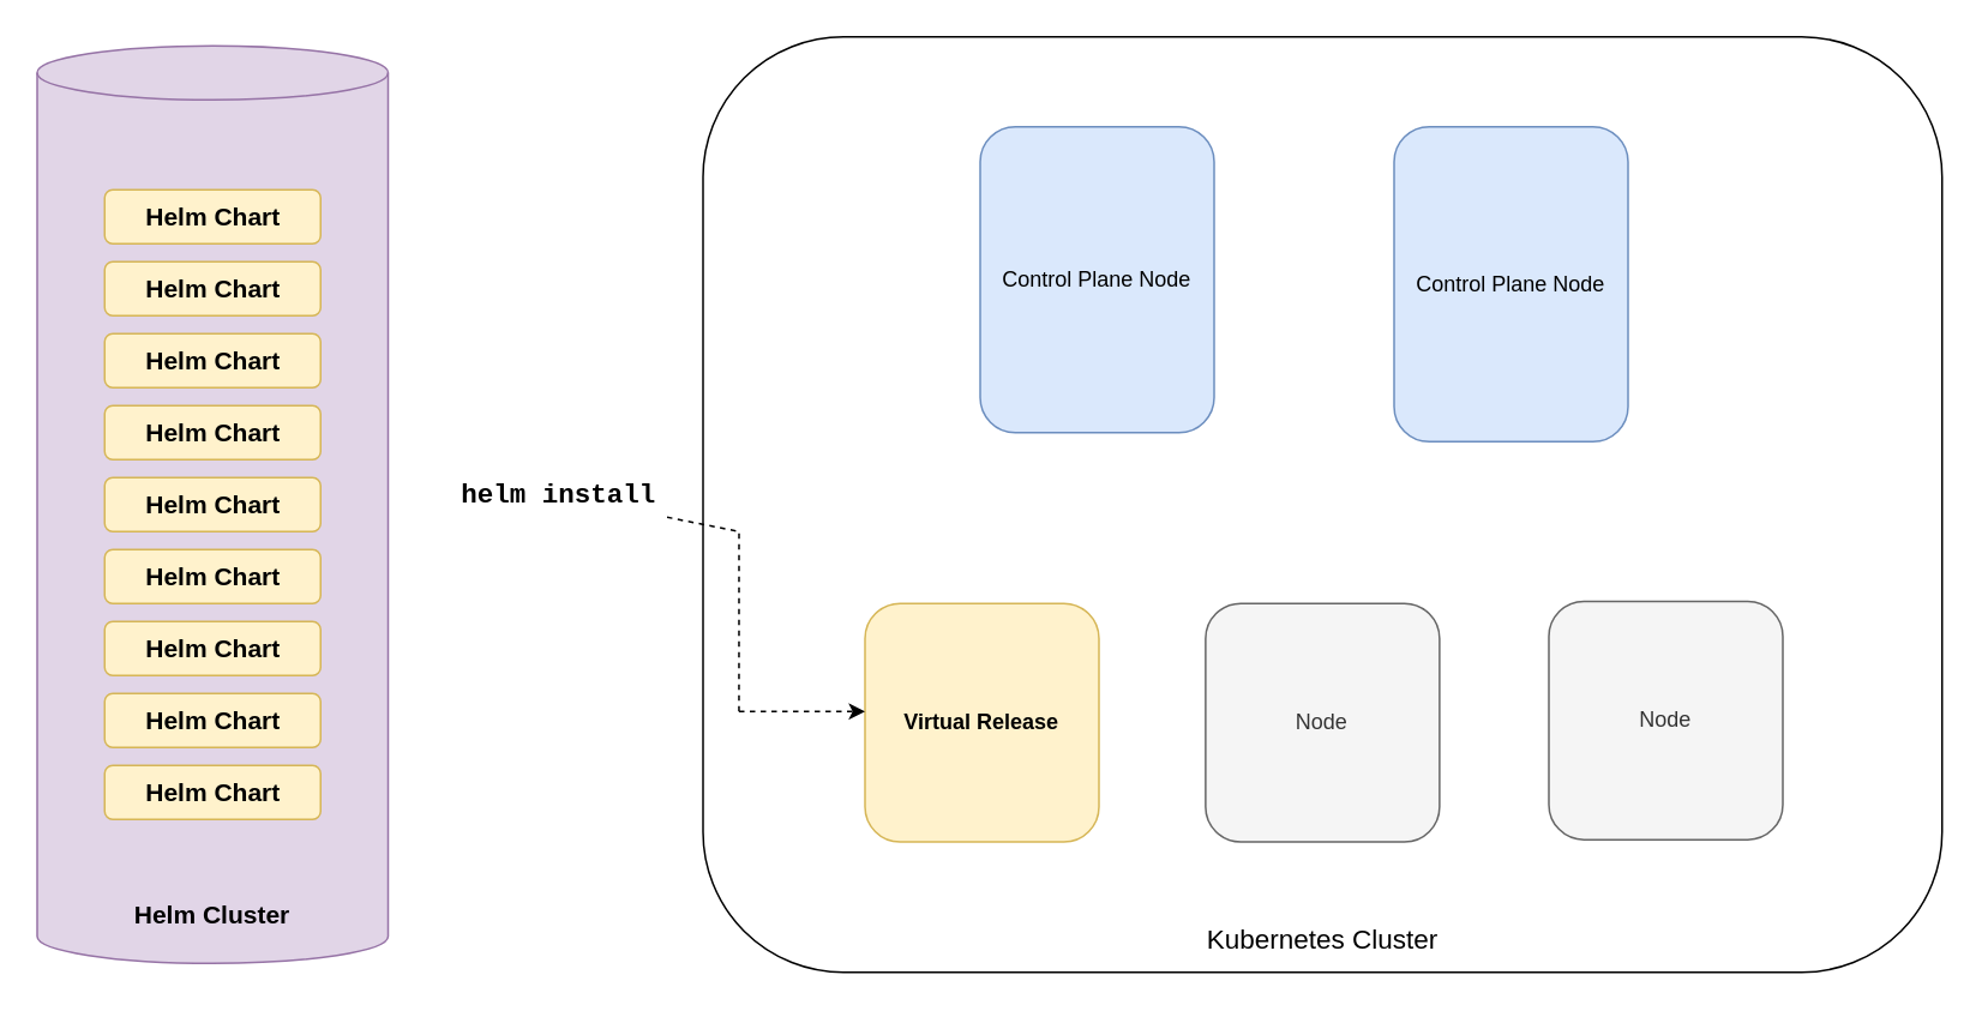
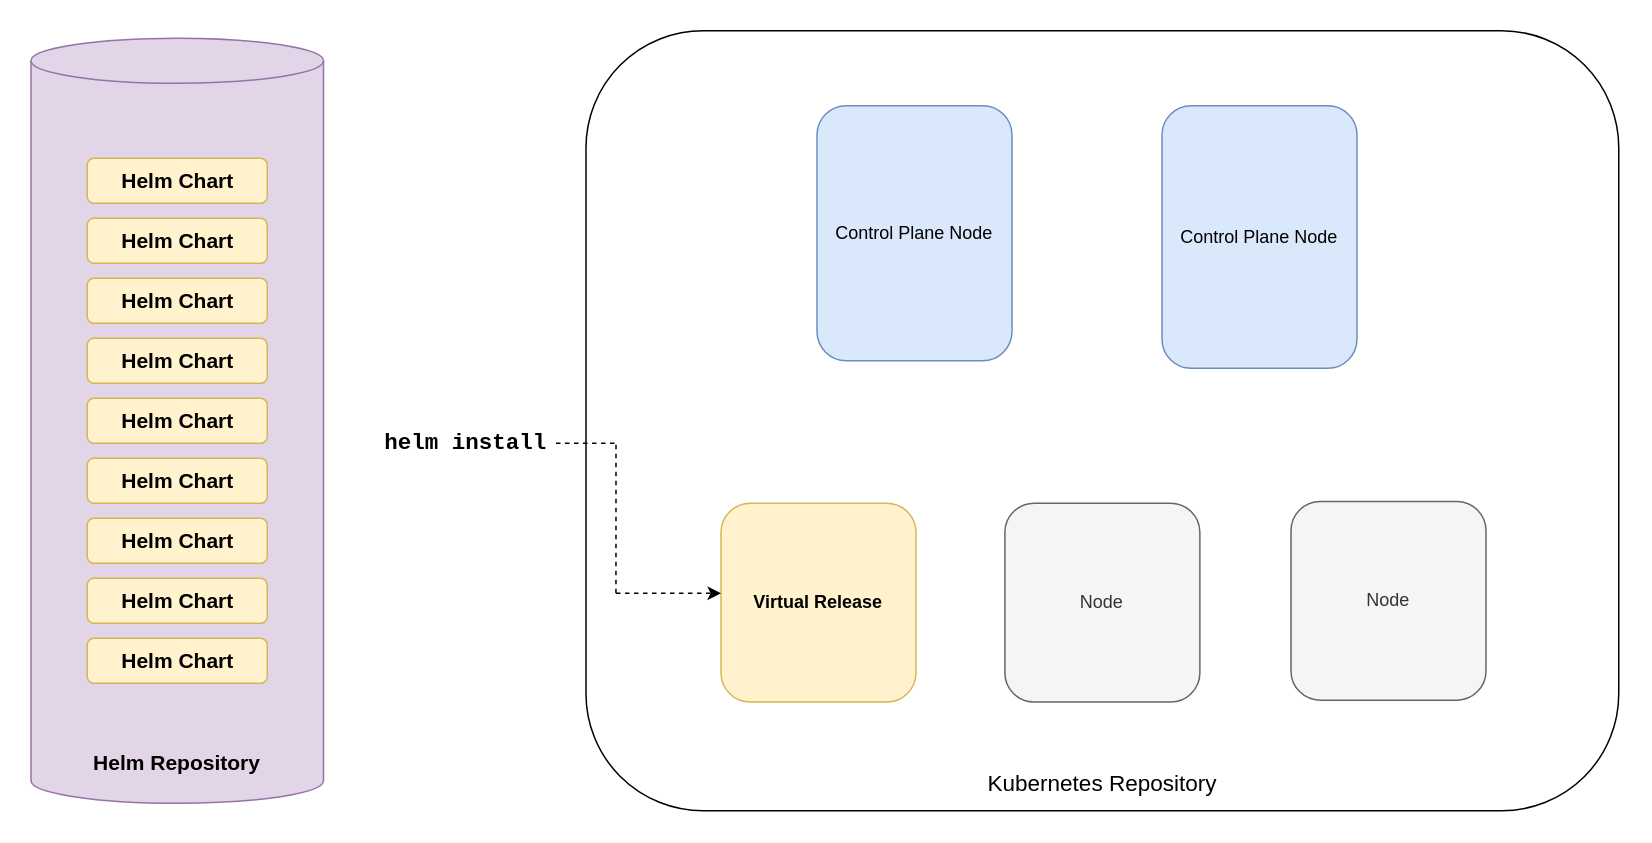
  <mxCell id="0" />
  <mxCell id="1" parent="0" />
- <mxCell id="2" value="Helm Cluster" style="shape=cylinder3;whiteSpace=wrap;html=1;boundedLbl=1;backgroundOutline=1;size=15;fillColor=#e1d5e7;strokeColor=#9673a6;verticalAlign=bottom;fontSize=14;spacingBottom=11;fontStyle=1" parent="1" vertex="1"><mxGeometry x="20" y="25" width="195" height="510" as="geometry" /></mxCell>
+ <mxCell id="2" value="Helm Repository" style="shape=cylinder3;whiteSpace=wrap;html=1;boundedLbl=1;backgroundOutline=1;size=15;fillColor=#e1d5e7;strokeColor=#9673a6;verticalAlign=bottom;fontSize=14;spacingBottom=11;fontStyle=1" parent="1" vertex="1"><mxGeometry x="20" y="25" width="195" height="510" as="geometry" /></mxCell>
  <mxCell id="3" value="Helm Chart" style="rounded=1;whiteSpace=wrap;html=1;fontSize=14;fillColor=#fff2cc;strokeColor=#d6b656;fontStyle=1" parent="1" vertex="1"><mxGeometry x="57.5" y="105" width="120" height="30" as="geometry" /></mxCell>
  <mxCell id="4" value="Helm Chart" style="rounded=1;whiteSpace=wrap;html=1;fontSize=14;fillColor=#fff2cc;strokeColor=#d6b656;fontStyle=1" parent="1" vertex="1"><mxGeometry x="57.5" y="145" width="120" height="30" as="geometry" /></mxCell>
  <mxCell id="5" value="Helm Chart" style="rounded=1;whiteSpace=wrap;html=1;fontSize=14;fillColor=#fff2cc;strokeColor=#d6b656;fontStyle=1" parent="1" vertex="1"><mxGeometry x="57.5" y="185" width="120" height="30" as="geometry" /></mxCell>
  <mxCell id="6" value="Helm Chart" style="rounded=1;whiteSpace=wrap;html=1;fontSize=14;fillColor=#fff2cc;strokeColor=#d6b656;fontStyle=1" parent="1" vertex="1"><mxGeometry x="57.5" y="225" width="120" height="30" as="geometry" /></mxCell>
  <mxCell id="7" value="Helm Chart" style="rounded=1;whiteSpace=wrap;html=1;fontSize=14;fillColor=#fff2cc;strokeColor=#d6b656;fontStyle=1" parent="1" vertex="1"><mxGeometry x="57.5" y="265" width="120" height="30" as="geometry" /></mxCell>
  <mxCell id="8" value="Helm Chart" style="rounded=1;whiteSpace=wrap;html=1;fontSize=14;fillColor=#fff2cc;strokeColor=#d6b656;fontStyle=1" parent="1" vertex="1"><mxGeometry x="57.5" y="305" width="120" height="30" as="geometry" /></mxCell>
  <mxCell id="9" value="Helm Chart" style="rounded=1;whiteSpace=wrap;html=1;fontSize=14;fillColor=#fff2cc;strokeColor=#d6b656;fontStyle=1" parent="1" vertex="1"><mxGeometry x="57.5" y="345" width="120" height="30" as="geometry" /></mxCell>
  <mxCell id="10" value="Helm Chart" style="rounded=1;whiteSpace=wrap;html=1;fontSize=14;fillColor=#fff2cc;strokeColor=#d6b656;fontStyle=1" parent="1" vertex="1"><mxGeometry x="57.5" y="385" width="120" height="30" as="geometry" /></mxCell>
  <mxCell id="11" value="Helm Chart" style="rounded=1;whiteSpace=wrap;html=1;fontSize=14;fillColor=#fff2cc;strokeColor=#d6b656;fontStyle=1" parent="1" vertex="1"><mxGeometry x="57.5" y="425" width="120" height="30" as="geometry" /></mxCell>
- <mxCell id="12" value="Kubernetes Cluster" style="rounded=1;whiteSpace=wrap;html=1;fillColor=none;verticalAlign=bottom;fontSize=15;spacingBottom=7;" parent="1" vertex="1"><mxGeometry x="390" y="20" width="688.5" height="520" as="geometry" /></mxCell>
+ <mxCell id="12" value="Kubernetes Repository" style="rounded=1;whiteSpace=wrap;html=1;fillColor=none;verticalAlign=bottom;fontSize=15;spacingBottom=7;" parent="1" vertex="1"><mxGeometry x="390" y="20" width="688.5" height="520" as="geometry" /></mxCell>
  <mxCell id="13" value="&lt;span style=&quot;&quot;&gt;Control Plane Node&lt;/span&gt;" style="rounded=1;whiteSpace=wrap;html=1;fontStyle=0;fillColor=#dae8fc;strokeColor=#6c8ebf;" parent="1" vertex="1"><mxGeometry x="544" y="70" width="130" height="170" as="geometry" /></mxCell>
  <mxCell id="14" value="&lt;span style=&quot;&quot;&gt;Control Plane Node&lt;/span&gt;" style="rounded=1;whiteSpace=wrap;html=1;fontStyle=0;fillColor=#dae8fc;strokeColor=#6c8ebf;" parent="1" vertex="1"><mxGeometry x="774" y="70" width="130" height="175" as="geometry" /></mxCell>
  <mxCell id="15" value="Node" style="rounded=1;whiteSpace=wrap;html=1;fontStyle=0;fillColor=#f5f5f5;fontColor=#333333;strokeColor=#666666;" parent="1" vertex="1"><mxGeometry x="860" y="333.75" width="130" height="132.5" as="geometry" /></mxCell>
  <mxCell id="16" value="" style="endArrow=none;html=1;rounded=0;fontSize=14;dashed=1;startArrow=none;" parent="1" source="21" edge="1"><mxGeometry width="50" height="50" relative="1" as="geometry"><mxPoint x="250" y="305" as="sourcePoint" /><mxPoint x="410" y="295" as="targetPoint" /></mxGeometry></mxCell>
  <mxCell id="17" value="Node" style="rounded=1;whiteSpace=wrap;html=1;fontStyle=0;fillColor=#f5f5f5;strokeColor=#666666;fontColor=#333333;" parent="1" vertex="1"><mxGeometry x="669.25" y="335" width="130" height="132.5" as="geometry" /></mxCell>
  <mxCell id="18" value="Virtual Release" style="rounded=1;whiteSpace=wrap;html=1;fontStyle=1;fillColor=#fff2cc;strokeColor=#d6b656;" parent="1" vertex="1"><mxGeometry x="480" y="335" width="130" height="132.5" as="geometry" /></mxCell>
  <mxCell id="19" value="" style="endArrow=none;html=1;rounded=0;fontSize=15;exitX=0.029;exitY=0.721;exitDx=0;exitDy=0;exitPerimeter=0;dashed=1;" parent="1" source="12" edge="1"><mxGeometry width="50" height="50" relative="1" as="geometry"><mxPoint x="360" y="345" as="sourcePoint" /><mxPoint x="410" y="295" as="targetPoint" /></mxGeometry></mxCell>
  <mxCell id="20" value="" style="endArrow=classic;html=1;rounded=1;dashed=1;fontSize=15;" parent="1" edge="1"><mxGeometry width="50" height="50" relative="1" as="geometry"><mxPoint x="410" y="395" as="sourcePoint" /><mxPoint x="480" y="395" as="targetPoint" /></mxGeometry></mxCell>
- <mxCell id="21" value="helm install" style="text;html=1;strokeColor=none;fillColor=default;align=center;verticalAlign=middle;whiteSpace=wrap;rounded=0;fontSize=15;fontFamily=Courier New;fontStyle=1" parent="1" vertex="1"><mxGeometry x="250" y="260" width="120" height="30" as="geometry" /></mxCell>
+ <mxCell id="21" value="helm install" style="text;html=1;strokeColor=none;fillColor=default;align=center;verticalAlign=middle;whiteSpace=wrap;rounded=0;fontSize=15;fontFamily=Courier New;fontStyle=1" parent="1" vertex="1"><mxGeometry x="250" y="280" width="120" height="30" as="geometry" /></mxCell>
